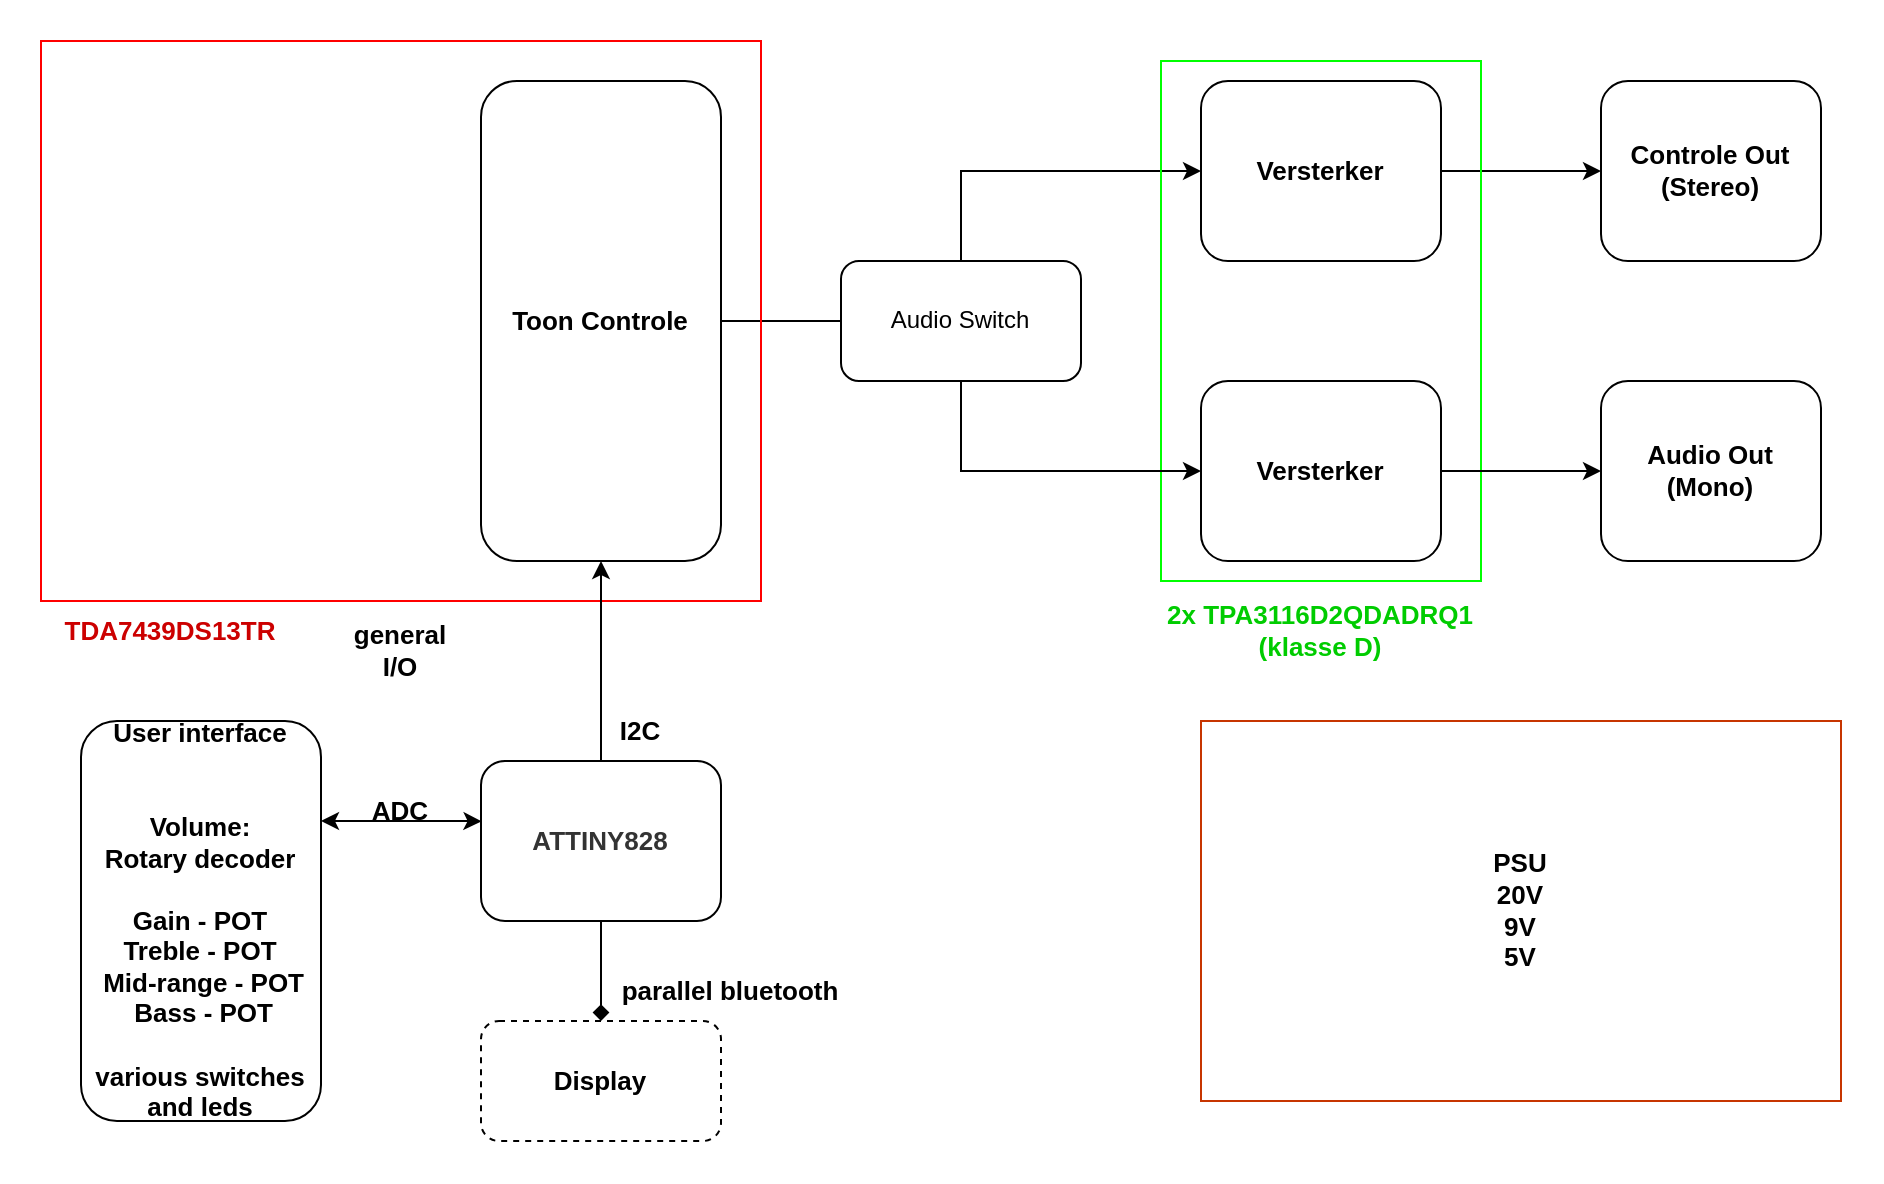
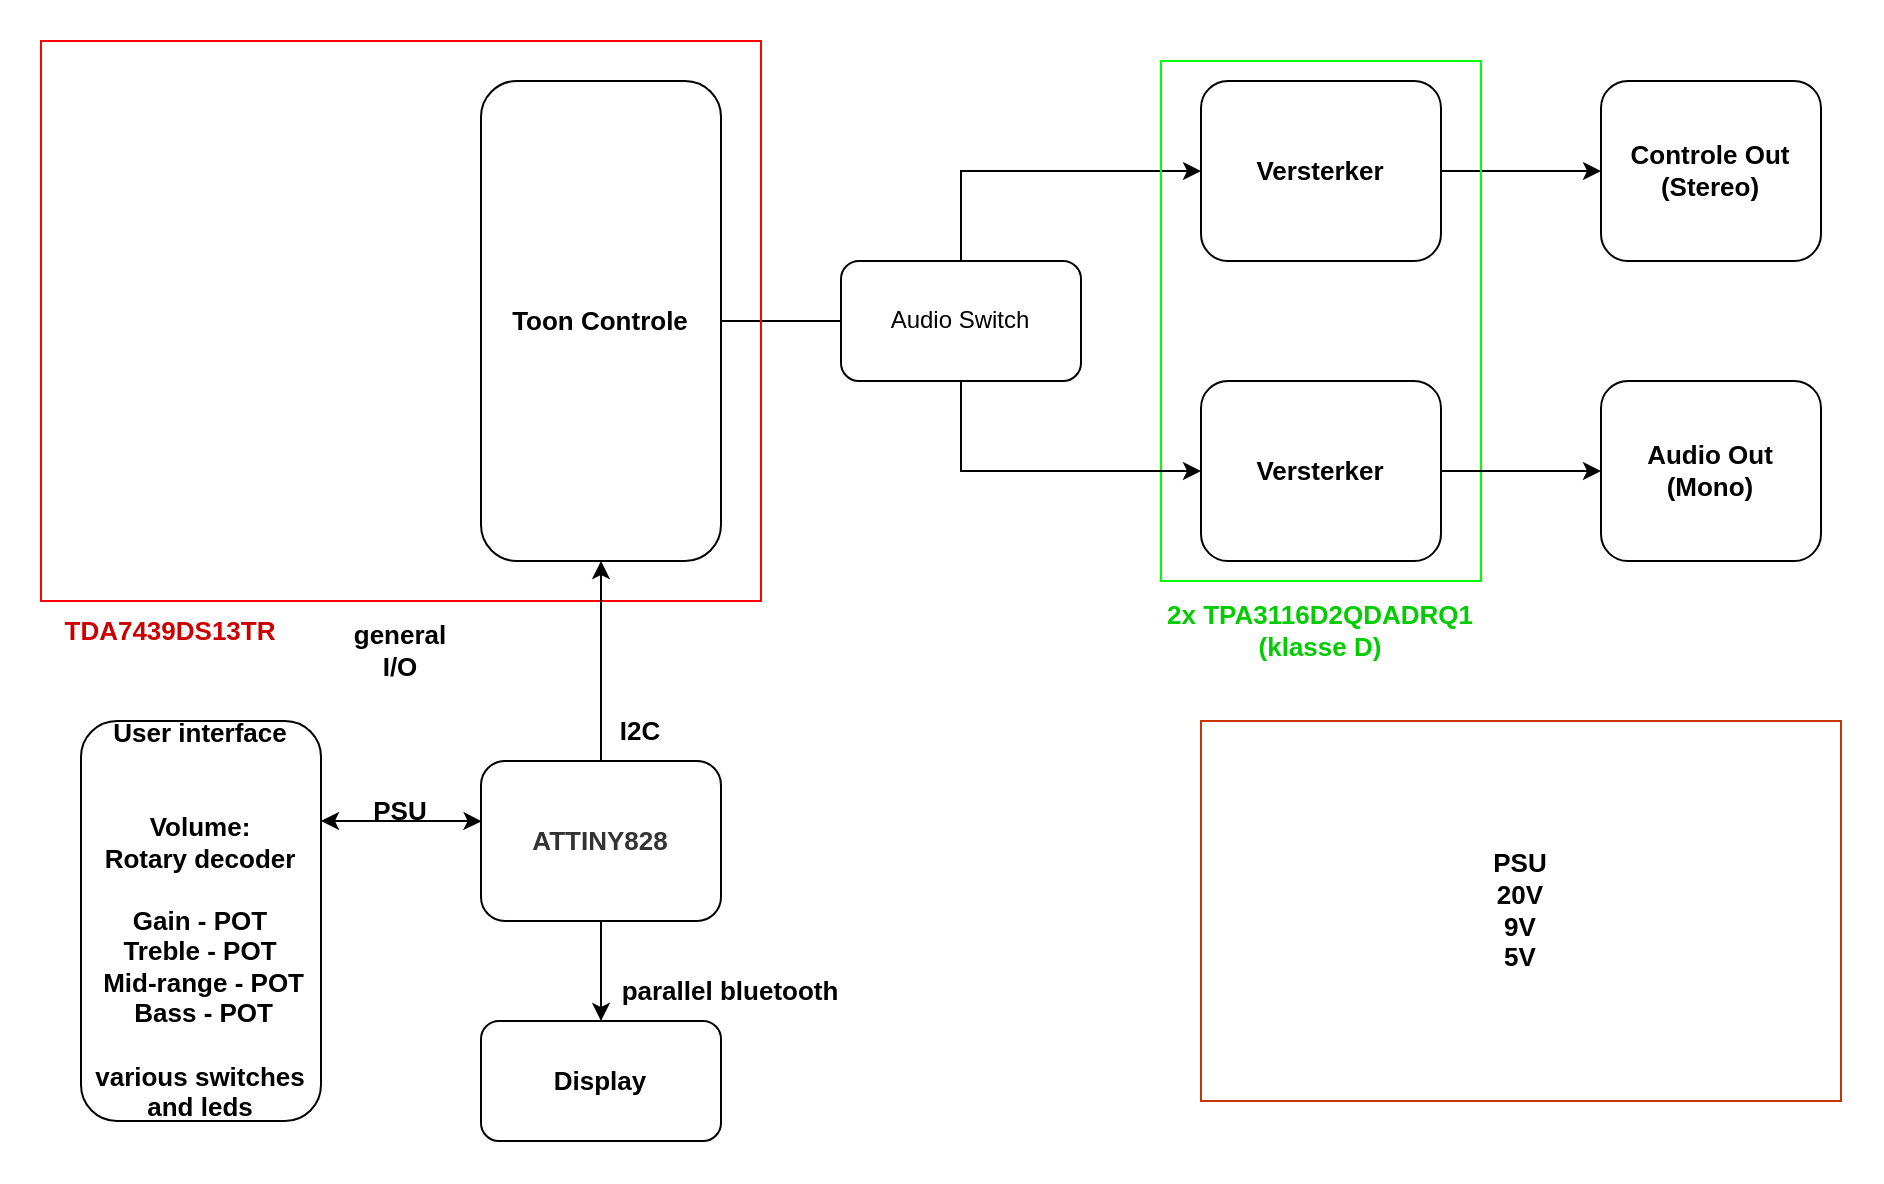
  <mxCell id="0" />
  <mxCell id="1" parent="0" />
  <mxCell id="2" value="PSU&lt;br style=&quot;font-size: 13px;&quot;&gt;20V&lt;br style=&quot;font-size: 13px;&quot;&gt;9V&lt;br style=&quot;font-size: 13px;&quot;&gt;5V" style="rounded=0;whiteSpace=wrap;html=1;fillColor=none;fontColor=#000000;strokeColor=#C73500;fontStyle=1;verticalAlign=middle;horizontal=1;fontSize=13;" parent="1" vertex="1"><mxGeometry x="600" y="360" width="320" height="190" as="geometry" /></mxCell>
  <mxCell id="3" value="" style="edgeStyle=orthogonalEdgeStyle;rounded=0;orthogonalLoop=1;jettySize=auto;html=1;fontStyle=1;verticalAlign=middle;horizontal=1;fontSize=13;" parent="1" source="4" target="6" edge="1"><mxGeometry relative="1" as="geometry" /></mxCell>
  <mxCell id="4" value="Toon Controle" style="rounded=1;whiteSpace=wrap;html=1;fontStyle=1;verticalAlign=middle;horizontal=1;fontSize=13;" parent="1" vertex="1"><mxGeometry x="240" y="40" width="120" height="240" as="geometry" /></mxCell>
  <mxCell id="5" value="" style="edgeStyle=orthogonalEdgeStyle;rounded=0;orthogonalLoop=1;jettySize=auto;html=1;fontStyle=1;verticalAlign=middle;horizontal=1;fontSize=13;" parent="1" source="6" target="7" edge="1"><mxGeometry relative="1" as="geometry" /></mxCell>
  <mxCell id="6" value="Versterker" style="rounded=1;whiteSpace=wrap;html=1;fontStyle=1;verticalAlign=middle;horizontal=1;fontSize=13;" parent="1" vertex="1"><mxGeometry x="600" y="40" width="120" height="90" as="geometry" /></mxCell>
  <mxCell id="7" value="Controle Out&lt;br&gt;(Stereo)" style="rounded=1;whiteSpace=wrap;html=1;fontStyle=1;verticalAlign=middle;horizontal=1;fontSize=13;" parent="1" vertex="1"><mxGeometry x="800" y="40" width="110" height="90" as="geometry" /></mxCell>
  <mxCell id="8" value="" style="rounded=0;whiteSpace=wrap;html=1;fillColor=none;strokeColor=#FF0000;fontColor=#ffffff;fontStyle=1;verticalAlign=middle;horizontal=1;fontSize=13;" parent="1" vertex="1"><mxGeometry width="360" height="280" as="geometry" x="20" y="20" /></mxCell>
  <mxCell id="9" value="&lt;span style=&quot;font-family: Arial, Helvetica, sans-serif; font-size: 13px; text-align: start; background-color: rgb(255, 255, 255);&quot;&gt;&lt;font color=&quot;#cc0000&quot; style=&quot;font-size: 13px;&quot;&gt;TDA7439DS13TR&lt;/font&gt;&lt;/span&gt;" style="text;html=1;strokeColor=none;fillColor=none;align=center;verticalAlign=middle;whiteSpace=wrap;rounded=0;fontStyle=1;horizontal=1;fontSize=13;" parent="1" vertex="1"><mxGeometry y="300" width="130" height="30" as="geometry" x="20" /></mxCell>
  <mxCell id="10" value="" style="rounded=0;whiteSpace=wrap;html=1;fontStyle=1;verticalAlign=middle;horizontal=1;fontSize=13;fillColor=none;strokeColor=#00FF00;" parent="1" vertex="1"><mxGeometry x="580" y="30" width="160" height="260" as="geometry" /></mxCell>
  <mxCell id="11" value="&lt;span style=&quot;font-family: Arial, Helvetica, sans-serif; font-size: 13px; text-align: start; background-color: rgb(255, 255, 255);&quot;&gt;&lt;font color=&quot;#00cc00&quot; style=&quot;font-size: 13px;&quot;&gt;2x TPA3116D2QDADRQ1&lt;br style=&quot;font-size: 13px;&quot;&gt;(klasse D)&lt;br style=&quot;font-size: 13px;&quot;&gt;&lt;/font&gt;&lt;/span&gt;" style="text;html=1;strokeColor=none;fillColor=none;align=center;verticalAlign=middle;whiteSpace=wrap;rounded=0;fontColor=#CC0000;fontStyle=1;horizontal=1;fontSize=13;" parent="1" vertex="1"><mxGeometry x="575" y="290" width="170" height="50" as="geometry" /></mxCell>
- <mxCell id="12" value="" style="edgeStyle=orthogonalEdgeStyle;rounded=0;orthogonalLoop=1;jettySize=auto;html=1;fontColor=#000000;exitX=0.5;exitY=1;exitDx=0;exitDy=0;fontStyle=1;verticalAlign=middle;horizontal=1;fontSize=13;endArrow=diamond;" parent="1" source="15" target="18" edge="1"><mxGeometry relative="1" as="geometry" /></mxCell>
+ <mxCell id="12" value="" style="edgeStyle=orthogonalEdgeStyle;rounded=0;orthogonalLoop=1;jettySize=auto;html=1;fontColor=#000000;exitX=0.5;exitY=1;exitDx=0;exitDy=0;fontStyle=1;verticalAlign=middle;horizontal=1;fontSize=13;" parent="1" source="15" target="18" edge="1"><mxGeometry relative="1" as="geometry" /></mxCell>
  <mxCell id="13" value="&lt;font color=&quot;#000000&quot; style=&quot;font-size: 13px;&quot;&gt;User interface&lt;br style=&quot;font-size: 13px;&quot;&gt;&lt;br style=&quot;font-size: 13px;&quot;&gt;&lt;br style=&quot;font-size: 13px;&quot;&gt;&lt;/font&gt;&lt;span style=&quot;color: rgb(0, 0, 0); font-size: 13px;&quot;&gt;Volume:&lt;br style=&quot;font-size: 13px;&quot;&gt;Rotary decoder&lt;br style=&quot;font-size: 13px;&quot;&gt;&lt;br style=&quot;font-size: 13px;&quot;&gt;&lt;/span&gt;&lt;font color=&quot;#000000&quot; style=&quot;font-size: 13px;&quot;&gt;Gain - POT&lt;br style=&quot;font-size: 13px;&quot;&gt;Treble - POT&lt;br style=&quot;font-size: 13px;&quot;&gt;&amp;nbsp;Mid-range&amp;nbsp;&lt;/font&gt;&lt;span style=&quot;color: rgb(0, 0, 0); font-size: 13px;&quot;&gt;- POT&lt;/span&gt;&lt;font color=&quot;#000000&quot; style=&quot;font-size: 13px;&quot;&gt;&lt;br style=&quot;font-size: 13px;&quot;&gt;&amp;nbsp;Bass&amp;nbsp;&lt;/font&gt;&lt;span style=&quot;color: rgb(0, 0, 0); font-size: 13px;&quot;&gt;- POT&lt;/span&gt;&lt;font color=&quot;#000000&quot; style=&quot;font-size: 13px;&quot;&gt;&lt;br style=&quot;font-size: 13px;&quot;&gt;&lt;br style=&quot;font-size: 13px;&quot;&gt;various switches &lt;br style=&quot;font-size: 13px;&quot;&gt;and leds&lt;br style=&quot;font-size: 13px;&quot;&gt;&lt;/font&gt;" style="rounded=1;whiteSpace=wrap;html=1;fontColor=#00CC00;fillColor=none;fontStyle=1;verticalAlign=middle;horizontal=1;fontSize=13;" parent="1" vertex="1"><mxGeometry x="40" y="360" width="120" height="200" as="geometry" /></mxCell>
  <mxCell id="14" value="" style="edgeStyle=orthogonalEdgeStyle;rounded=0;orthogonalLoop=1;jettySize=auto;html=1;fontColor=#000000;entryX=0.5;entryY=1;entryDx=0;entryDy=0;fontStyle=1;verticalAlign=middle;horizontal=1;fontSize=13;" parent="1" source="15" target="4" edge="1"><mxGeometry relative="1" as="geometry"><mxPoint x="300" y="310" as="targetPoint" /></mxGeometry></mxCell>
  <mxCell id="15" value="&lt;span style=&quot;color: rgb(51, 51, 51); font-family: Arial, Helvetica, sans-serif; font-size: 13px; text-align: start; background-color: rgb(255, 255, 255);&quot;&gt;ATTINY828&lt;br style=&quot;font-size: 13px;&quot;&gt;&lt;/span&gt;" style="rounded=1;whiteSpace=wrap;html=1;fontColor=#00CC00;fillColor=none;fontStyle=1;verticalAlign=middle;horizontal=1;fontSize=13;" parent="1" vertex="1"><mxGeometry x="240" y="380" width="120" height="80" as="geometry" /></mxCell>
- <mxCell id="16" value="ADC" style="text;html=1;strokeColor=none;fillColor=none;align=center;verticalAlign=middle;whiteSpace=wrap;rounded=0;fontColor=#000000;fontStyle=1;horizontal=1;fontSize=13;" parent="1" vertex="1"><mxGeometry x="170" y="390" width="60" height="30" as="geometry" /></mxCell>
+ <mxCell id="16" value="PSU" style="text;html=1;strokeColor=none;fillColor=none;align=center;verticalAlign=middle;whiteSpace=wrap;rounded=0;fontColor=#000000;fontStyle=1;horizontal=1;fontSize=13;" parent="1" vertex="1"><mxGeometry x="170" y="390" width="60" height="30" as="geometry" /></mxCell>
  <mxCell id="17" value="I2C" style="text;html=1;strokeColor=none;fillColor=none;align=center;verticalAlign=middle;whiteSpace=wrap;rounded=0;fontColor=#000000;fontStyle=1;horizontal=1;fontSize=13;" parent="1" vertex="1"><mxGeometry x="290" y="350" width="60" height="30" as="geometry" /></mxCell>
- <mxCell id="18" value="&lt;font color=&quot;#000000&quot; style=&quot;font-size: 13px;&quot;&gt;Display&lt;/font&gt;" style="whiteSpace=wrap;html=1;fillColor=none;fontColor=#00CC00;rounded=1;fontStyle=1;verticalAlign=middle;horizontal=1;fontSize=13;dashed=1;" parent="1" vertex="1"><mxGeometry x="240" y="510" width="120" height="60" as="geometry" /></mxCell>
+ <mxCell id="18" value="&lt;font color=&quot;#000000&quot; style=&quot;font-size: 13px;&quot;&gt;Display&lt;/font&gt;" style="whiteSpace=wrap;html=1;fillColor=none;fontColor=#00CC00;rounded=1;fontStyle=1;verticalAlign=middle;horizontal=1;fontSize=13;" parent="1" vertex="1"><mxGeometry x="240" y="510" width="120" height="60" as="geometry" /></mxCell>
  <mxCell id="19" value="parallel bluetooth" style="text;html=1;strokeColor=none;fillColor=none;align=center;verticalAlign=middle;whiteSpace=wrap;rounded=0;fontColor=#000000;fontStyle=1;horizontal=1;fontSize=13;" parent="1" vertex="1"><mxGeometry x="290" y="480" width="150" height="30" as="geometry" /></mxCell>
  <mxCell id="20" value="general I/O" style="text;html=1;strokeColor=none;fillColor=none;align=center;verticalAlign=middle;whiteSpace=wrap;rounded=0;fontColor=#000000;fontStyle=1;horizontal=1;fontSize=13;" parent="1" vertex="1"><mxGeometry x="170" y="310" width="60" height="30" as="geometry" /></mxCell>
  <mxCell id="21" value="" style="endArrow=classic;startArrow=classic;html=1;rounded=0;exitX=1;exitY=0.25;exitDx=0;exitDy=0;entryX=0.002;entryY=0.377;entryDx=0;entryDy=0;entryPerimeter=0;fontStyle=1;verticalAlign=middle;horizontal=1;fontSize=13;" parent="1" source="13" target="15" edge="1"><mxGeometry width="50" height="50" relative="1" as="geometry"><mxPoint x="180" y="450" as="sourcePoint" /><mxPoint x="230" y="400" as="targetPoint" /><Array as="points"><mxPoint x="230" y="410" /></Array></mxGeometry></mxCell>
  <mxCell id="22" value="" style="endArrow=classic;html=1;rounded=0;entryX=0;entryY=0.5;entryDx=0;entryDy=0;" edge="1" parent="1" target="24"><mxGeometry width="50" height="50" relative="1" as="geometry"><mxPoint x="480" y="160" as="sourcePoint" /><mxPoint x="590" y="250" as="targetPoint" /><Array as="points"><mxPoint x="480" y="235" /></Array></mxGeometry></mxCell>
  <mxCell id="23" value="" style="edgeStyle=orthogonalEdgeStyle;rounded=0;orthogonalLoop=1;jettySize=auto;html=1;fontStyle=1;verticalAlign=middle;horizontal=1;fontSize=13;" edge="1" parent="1" source="24" target="25"><mxGeometry relative="1" as="geometry" /></mxCell>
  <mxCell id="24" value="Versterker" style="rounded=1;whiteSpace=wrap;html=1;fontStyle=1;verticalAlign=middle;horizontal=1;fontSize=13;" vertex="1" parent="1"><mxGeometry x="600" y="190" width="120" height="90" as="geometry" /></mxCell>
  <mxCell id="25" value="Audio Out&lt;br&gt;(Mono)" style="rounded=1;whiteSpace=wrap;html=1;fontStyle=1;verticalAlign=middle;horizontal=1;fontSize=13;" vertex="1" parent="1"><mxGeometry x="800" y="190" width="110" height="90" as="geometry" /></mxCell>
  <mxCell id="26" value="Audio Switch" style="rounded=1;whiteSpace=wrap;html=1;" vertex="1" parent="1"><mxGeometry x="420" y="130" width="120" height="60" as="geometry" /></mxCell>
